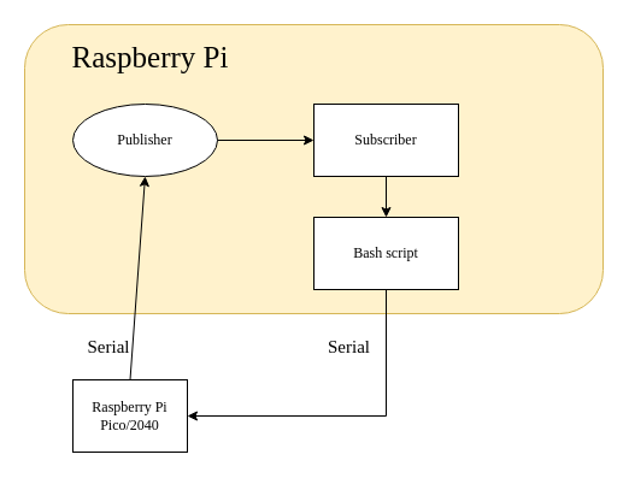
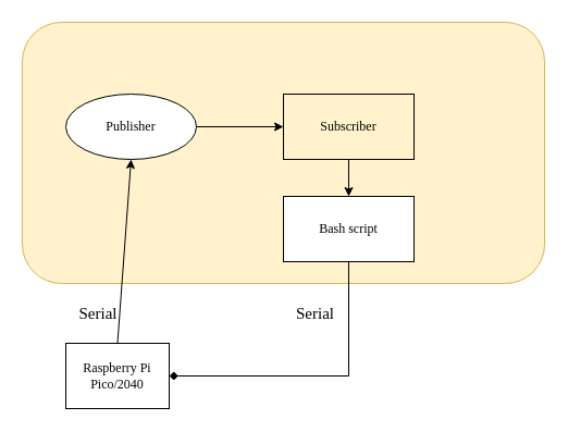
  <mxCell id="0" />
  <mxCell id="1" parent="0" />
  <mxCell id="2" value="" style="rounded=1;whiteSpace=wrap;html=1;fillColor=#fff2cc;strokeColor=#d6b656;" vertex="1" parent="1"><mxGeometry x="20" y="20" width="480" height="240" as="geometry" /></mxCell>
  <mxCell id="3" value="&lt;font face=&quot;Times New Roman&quot;&gt;Raspberry Pi Pico/2040&lt;/font&gt;" style="rounded=0;whiteSpace=wrap;html=1;" vertex="1" parent="1"><mxGeometry x="60" y="315" width="95" height="60" as="geometry" /></mxCell>
  <mxCell id="4" value="" style="endArrow=classic;html=1;rounded=0;exitX=0.5;exitY=0;exitDx=0;exitDy=0;entryX=0.5;entryY=1;entryDx=0;entryDy=0;" edge="1" parent="1" source="3" target="5"><mxGeometry width="50" height="50" relative="1" as="geometry"><mxPoint x="260" y="340" as="sourcePoint" /><mxPoint x="120" y="260" as="targetPoint" /></mxGeometry></mxCell>
  <mxCell id="5" value="&lt;font face=&quot;Times New Roman&quot;&gt;Publisher&lt;/font&gt;" style="ellipse;whiteSpace=wrap;html=1;" vertex="1" parent="1"><mxGeometry x="60" y="86" width="120" height="60" as="geometry" /></mxCell>
- <mxCell id="6" value="&lt;font face=&quot;Times New Roman&quot;&gt;Subscriber&lt;/font&gt;" style="rounded=0;whiteSpace=wrap;html=1;" vertex="1" parent="1"><mxGeometry x="260" y="86" width="120" height="60" as="geometry" /></mxCell>
+ <mxCell id="6" value="&lt;font face=&quot;Times New Roman&quot;&gt;Subscriber&lt;/font&gt;" style="rounded=0;whiteSpace=wrap;html=1;fillColor=#fff2cc;" vertex="1" parent="1"><mxGeometry x="260" y="86" width="120" height="60" as="geometry" /></mxCell>
  <mxCell id="7" value="&lt;font face=&quot;Times New Roman&quot;&gt;Bash script&lt;/font&gt;" style="rounded=0;whiteSpace=wrap;html=1;" vertex="1" parent="1"><mxGeometry x="260" y="180" width="120" height="60" as="geometry" /></mxCell>
  <mxCell id="8" value="" style="endArrow=classic;html=1;rounded=0;exitX=1;exitY=0.5;exitDx=0;exitDy=0;entryX=0;entryY=0.5;entryDx=0;entryDy=0;" edge="1" parent="1" source="5" target="6"><mxGeometry width="50" height="50" relative="1" as="geometry"><mxPoint x="210" y="340" as="sourcePoint" /><mxPoint x="260" y="290" as="targetPoint" /></mxGeometry></mxCell>
  <mxCell id="9" value="&lt;font style=&quot;font-size: 15px;&quot; face=&quot;Times New Roman&quot;&gt;Serial&lt;/font&gt;" style="text;html=1;strokeColor=none;fillColor=none;align=center;verticalAlign=middle;whiteSpace=wrap;rounded=0;" vertex="1" parent="1"><mxGeometry x="60" y="272" width="60" height="30" as="geometry" /></mxCell>
- <mxCell id="10" value="&lt;font style=&quot;font-size: 25px;&quot; face=&quot;Times New Roman&quot;&gt;Raspberry Pi&lt;br&gt;&lt;/font&gt;" style="text;html=1;strokeColor=none;fillColor=none;align=center;verticalAlign=middle;whiteSpace=wrap;rounded=0;" vertex="1" parent="1"><mxGeometry x="47" y="32" width="155" height="30" as="geometry" /></mxCell>
  <mxCell id="11" value="" style="endArrow=classic;html=1;rounded=0;exitX=0.5;exitY=1;exitDx=0;exitDy=0;entryX=0.5;entryY=0;entryDx=0;entryDy=0;" edge="1" parent="1" source="6" target="7"><mxGeometry width="50" height="50" relative="1" as="geometry"><mxPoint x="220" y="250" as="sourcePoint" /><mxPoint x="270" y="200" as="targetPoint" /></mxGeometry></mxCell>
- <mxCell id="12" value="" style="endArrow=classic;html=1;rounded=0;exitX=0.5;exitY=1;exitDx=0;exitDy=0;entryX=1;entryY=0.5;entryDx=0;entryDy=0;" edge="1" parent="1" source="7" target="3"><mxGeometry width="50" height="50" relative="1" as="geometry"><mxPoint x="220" y="250" as="sourcePoint" /><mxPoint x="270" y="200" as="targetPoint" /><Array as="points"><mxPoint x="320" y="345" /></Array></mxGeometry></mxCell>
+ <mxCell id="12" value="" style="endArrow=diamond;html=1;rounded=0;exitX=0.5;exitY=1;exitDx=0;exitDy=0;entryX=1;entryY=0.5;entryDx=0;entryDy=0;" edge="1" parent="1" source="7" target="3"><mxGeometry width="50" height="50" relative="1" as="geometry"><mxPoint x="220" y="250" as="sourcePoint" /><mxPoint x="270" y="200" as="targetPoint" /><Array as="points"><mxPoint x="320" y="345" /></Array></mxGeometry></mxCell>
  <mxCell id="13" value="&lt;font face=&quot;Times New Roman&quot; style=&quot;font-size: 15px;&quot;&gt;Serial&lt;/font&gt;" style="text;whiteSpace=wrap;html=1;" vertex="1" parent="1"><mxGeometry x="270" y="272" width="70" height="40" as="geometry" /></mxCell>
